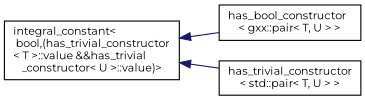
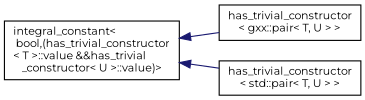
  digraph {
    rankdir=LR
    fontname=Montserrat
    node [color=black fillcolor=white fontname=Montserrat fontsize=10 shape=record style=filled]
    edge [color=midnightblue dir=back fontname=Montserrat fontsize=10 labelfontname=Helvetica labelfontsize=10 style=solid]
    n1 [height=0.2 label="integral_constant\<\l bool,(has_trivial_constructor\l\< T \>::value &&has_trivial\l_constructor\< U \>::value)\>" width=0.4]
-   n2 [height=0.2 label="has_bool_constructor\l\< gxx::pair\< T, U \> \>" width=0.4]
+   n2 [height=0.2 label="has_trivial_constructor\l\< gxx::pair\< T, U \> \>" width=0.4]
    n3 [height=0.2 label="has_trivial_constructor\l\< std::pair\< T, U \> \>" width=0.4]
    n1 -> n2
    n1 -> n3
  }
